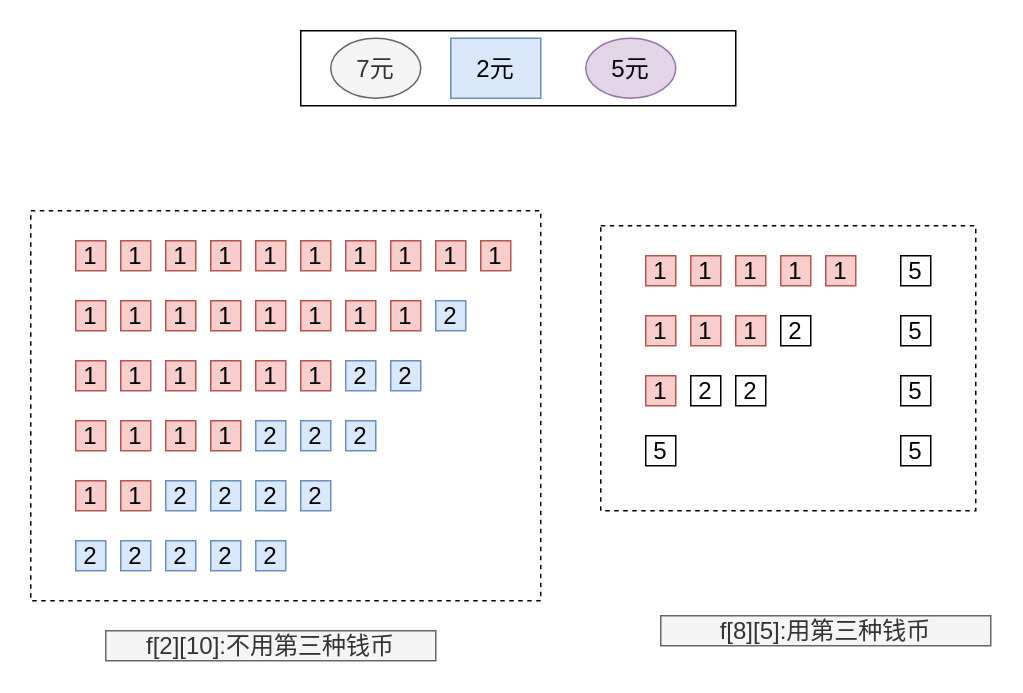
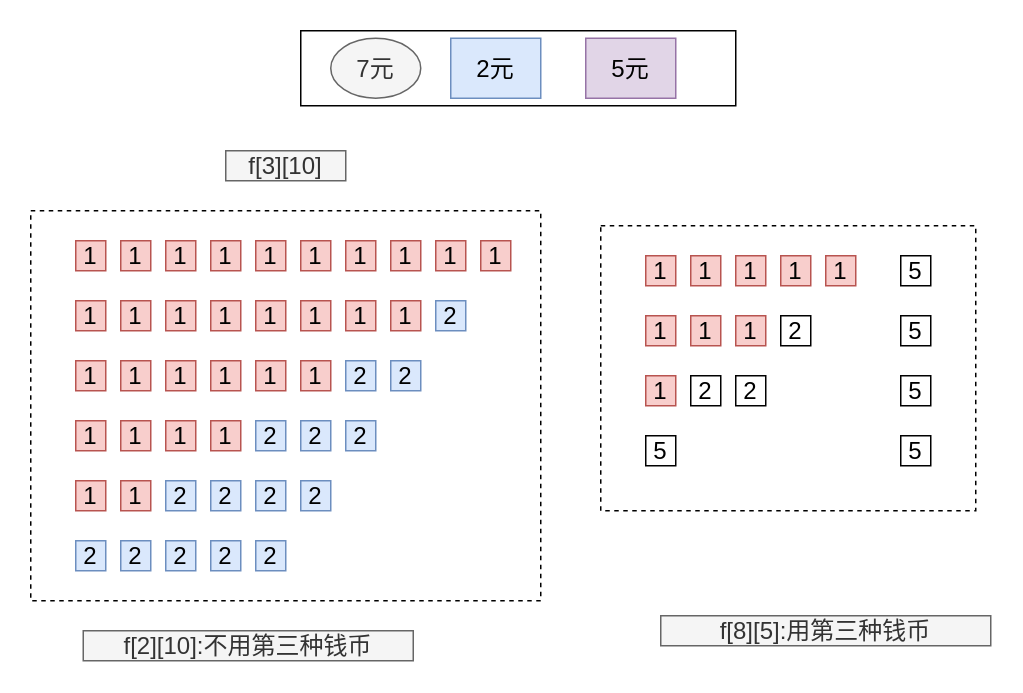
  <mxCell id="0" />
  <mxCell id="1" parent="0" />
  <mxCell id="2" value="" style="rounded=0;whiteSpace=wrap;html=1;fontSize=16;" vertex="1" parent="1"><mxGeometry x="200" y="20" width="290" height="50" as="geometry" /></mxCell>
  <mxCell id="3" value="1" style="rounded=0;whiteSpace=wrap;html=1;fillColor=#f8cecc;strokeColor=#b85450;fontSize=16;" vertex="1" parent="1"><mxGeometry x="50" y="160" width="20" height="20" as="geometry" /></mxCell>
  <mxCell id="4" value="1" style="rounded=0;whiteSpace=wrap;html=1;fillColor=#f8cecc;strokeColor=#b85450;fontSize=16;" vertex="1" parent="1"><mxGeometry x="80" y="160" width="20" height="20" as="geometry" /></mxCell>
  <mxCell id="5" value="1" style="rounded=0;whiteSpace=wrap;html=1;fillColor=#f8cecc;strokeColor=#b85450;fontSize=16;" vertex="1" parent="1"><mxGeometry x="170" y="160" width="20" height="20" as="geometry" /></mxCell>
  <mxCell id="6" value="1" style="rounded=0;whiteSpace=wrap;html=1;fillColor=#f8cecc;strokeColor=#b85450;fontSize=16;" vertex="1" parent="1"><mxGeometry x="140" y="160" width="20" height="20" as="geometry" /></mxCell>
  <mxCell id="7" value="1" style="rounded=0;whiteSpace=wrap;html=1;fillColor=#f8cecc;strokeColor=#b85450;fontSize=16;" vertex="1" parent="1"><mxGeometry x="110" y="160" width="20" height="20" as="geometry" /></mxCell>
  <mxCell id="8" value="1" style="rounded=0;whiteSpace=wrap;html=1;fillColor=#f8cecc;strokeColor=#b85450;fontSize=16;" vertex="1" parent="1"><mxGeometry x="200" y="160" width="20" height="20" as="geometry" /></mxCell>
  <mxCell id="9" value="1" style="rounded=0;whiteSpace=wrap;html=1;fillColor=#f8cecc;strokeColor=#b85450;fontSize=16;" vertex="1" parent="1"><mxGeometry x="230" y="160" width="20" height="20" as="geometry" /></mxCell>
  <mxCell id="10" value="1" style="rounded=0;whiteSpace=wrap;html=1;fillColor=#f8cecc;strokeColor=#b85450;fontSize=16;" vertex="1" parent="1"><mxGeometry x="320" y="160" width="20" height="20" as="geometry" /></mxCell>
  <mxCell id="11" value="1" style="rounded=0;whiteSpace=wrap;html=1;fillColor=#f8cecc;strokeColor=#b85450;fontSize=16;" vertex="1" parent="1"><mxGeometry x="290" y="160" width="20" height="20" as="geometry" /></mxCell>
  <mxCell id="12" value="1" style="rounded=0;whiteSpace=wrap;html=1;fillColor=#f8cecc;strokeColor=#b85450;fontSize=16;" vertex="1" parent="1"><mxGeometry x="260" y="160" width="20" height="20" as="geometry" /></mxCell>
  <mxCell id="13" value="1" style="rounded=0;whiteSpace=wrap;html=1;fillColor=#f8cecc;strokeColor=#b85450;fontSize=16;" vertex="1" parent="1"><mxGeometry x="50" y="200" width="20" height="20" as="geometry" /></mxCell>
  <mxCell id="14" value="1" style="rounded=0;whiteSpace=wrap;html=1;fillColor=#f8cecc;strokeColor=#b85450;fontSize=16;" vertex="1" parent="1"><mxGeometry x="80" y="200" width="20" height="20" as="geometry" /></mxCell>
  <mxCell id="15" value="1" style="rounded=0;whiteSpace=wrap;html=1;fillColor=#f8cecc;strokeColor=#b85450;fontSize=16;" vertex="1" parent="1"><mxGeometry x="170" y="200" width="20" height="20" as="geometry" /></mxCell>
  <mxCell id="16" value="1" style="rounded=0;whiteSpace=wrap;html=1;fillColor=#f8cecc;strokeColor=#b85450;fontSize=16;" vertex="1" parent="1"><mxGeometry x="140" y="200" width="20" height="20" as="geometry" /></mxCell>
  <mxCell id="17" value="1" style="rounded=0;whiteSpace=wrap;html=1;fillColor=#f8cecc;strokeColor=#b85450;fontSize=16;" vertex="1" parent="1"><mxGeometry x="110" y="200" width="20" height="20" as="geometry" /></mxCell>
  <mxCell id="18" value="1" style="rounded=0;whiteSpace=wrap;html=1;fillColor=#f8cecc;strokeColor=#b85450;fontSize=16;" vertex="1" parent="1"><mxGeometry x="200" y="200" width="20" height="20" as="geometry" /></mxCell>
  <mxCell id="19" value="1" style="rounded=0;whiteSpace=wrap;html=1;fillColor=#f8cecc;strokeColor=#b85450;fontSize=16;" vertex="1" parent="1"><mxGeometry x="230" y="200" width="20" height="20" as="geometry" /></mxCell>
  <mxCell id="20" value="2" style="rounded=0;whiteSpace=wrap;html=1;fillColor=#dae8fc;strokeColor=#6c8ebf;fontSize=16;" vertex="1" parent="1"><mxGeometry x="290" y="200" width="20" height="20" as="geometry" /></mxCell>
  <mxCell id="21" value="1" style="rounded=0;whiteSpace=wrap;html=1;fillColor=#f8cecc;strokeColor=#b85450;fontSize=16;" vertex="1" parent="1"><mxGeometry x="260" y="200" width="20" height="20" as="geometry" /></mxCell>
  <mxCell id="22" value="1" style="rounded=0;whiteSpace=wrap;html=1;fillColor=#f8cecc;strokeColor=#b85450;fontSize=16;" vertex="1" parent="1"><mxGeometry x="50" y="240" width="20" height="20" as="geometry" /></mxCell>
  <mxCell id="23" value="1" style="rounded=0;whiteSpace=wrap;html=1;fillColor=#f8cecc;strokeColor=#b85450;fontSize=16;" vertex="1" parent="1"><mxGeometry x="80" y="240" width="20" height="20" as="geometry" /></mxCell>
  <mxCell id="24" value="1" style="rounded=0;whiteSpace=wrap;html=1;fillColor=#f8cecc;strokeColor=#b85450;fontSize=16;" vertex="1" parent="1"><mxGeometry x="170" y="240" width="20" height="20" as="geometry" /></mxCell>
  <mxCell id="25" value="1" style="rounded=0;whiteSpace=wrap;html=1;fillColor=#f8cecc;strokeColor=#b85450;fontSize=16;" vertex="1" parent="1"><mxGeometry x="140" y="240" width="20" height="20" as="geometry" /></mxCell>
  <mxCell id="26" value="1" style="rounded=0;whiteSpace=wrap;html=1;fillColor=#f8cecc;strokeColor=#b85450;fontSize=16;" vertex="1" parent="1"><mxGeometry x="110" y="240" width="20" height="20" as="geometry" /></mxCell>
  <mxCell id="27" value="1" style="rounded=0;whiteSpace=wrap;html=1;fillColor=#f8cecc;strokeColor=#b85450;fontSize=16;" vertex="1" parent="1"><mxGeometry x="200" y="240" width="20" height="20" as="geometry" /></mxCell>
  <mxCell id="28" value="2" style="rounded=0;whiteSpace=wrap;html=1;fillColor=#dae8fc;strokeColor=#6c8ebf;fontSize=16;" vertex="1" parent="1"><mxGeometry x="230" y="240" width="20" height="20" as="geometry" /></mxCell>
  <mxCell id="29" value="2" style="rounded=0;whiteSpace=wrap;html=1;fillColor=#dae8fc;strokeColor=#6c8ebf;fontSize=16;" vertex="1" parent="1"><mxGeometry x="260" y="240" width="20" height="20" as="geometry" /></mxCell>
  <mxCell id="30" value="1" style="rounded=0;whiteSpace=wrap;html=1;fillColor=#f8cecc;strokeColor=#b85450;fontSize=16;" vertex="1" parent="1"><mxGeometry x="50" y="280" width="20" height="20" as="geometry" /></mxCell>
  <mxCell id="31" value="1" style="rounded=0;whiteSpace=wrap;html=1;fillColor=#f8cecc;strokeColor=#b85450;fontSize=16;" vertex="1" parent="1"><mxGeometry x="80" y="280" width="20" height="20" as="geometry" /></mxCell>
  <mxCell id="32" value="2" style="rounded=0;whiteSpace=wrap;html=1;fillColor=#dae8fc;strokeColor=#6c8ebf;fontSize=16;" vertex="1" parent="1"><mxGeometry x="170" y="280" width="20" height="20" as="geometry" /></mxCell>
  <mxCell id="33" value="1" style="rounded=0;whiteSpace=wrap;html=1;fillColor=#f8cecc;strokeColor=#b85450;fontSize=16;" vertex="1" parent="1"><mxGeometry x="140" y="280" width="20" height="20" as="geometry" /></mxCell>
  <mxCell id="34" value="1" style="rounded=0;whiteSpace=wrap;html=1;fillColor=#f8cecc;strokeColor=#b85450;fontSize=16;" vertex="1" parent="1"><mxGeometry x="110" y="280" width="20" height="20" as="geometry" /></mxCell>
  <mxCell id="35" value="2" style="rounded=0;whiteSpace=wrap;html=1;fillColor=#dae8fc;strokeColor=#6c8ebf;fontSize=16;" vertex="1" parent="1"><mxGeometry x="200" y="280" width="20" height="20" as="geometry" /></mxCell>
  <mxCell id="36" value="2" style="rounded=0;whiteSpace=wrap;html=1;fillColor=#dae8fc;strokeColor=#6c8ebf;fontSize=16;" vertex="1" parent="1"><mxGeometry x="230" y="280" width="20" height="20" as="geometry" /></mxCell>
  <mxCell id="37" value="1" style="rounded=0;whiteSpace=wrap;html=1;fillColor=#f8cecc;strokeColor=#b85450;fontSize=16;" vertex="1" parent="1"><mxGeometry x="50" y="320" width="20" height="20" as="geometry" /></mxCell>
  <mxCell id="38" value="1" style="rounded=0;whiteSpace=wrap;html=1;fillColor=#f8cecc;strokeColor=#b85450;fontSize=16;" vertex="1" parent="1"><mxGeometry x="80" y="320" width="20" height="20" as="geometry" /></mxCell>
  <mxCell id="39" value="2" style="rounded=0;whiteSpace=wrap;html=1;fillColor=#dae8fc;strokeColor=#6c8ebf;fontSize=16;" vertex="1" parent="1"><mxGeometry x="170" y="320" width="20" height="20" as="geometry" /></mxCell>
  <mxCell id="40" value="2" style="rounded=0;whiteSpace=wrap;html=1;fillColor=#dae8fc;strokeColor=#6c8ebf;fontSize=16;" vertex="1" parent="1"><mxGeometry x="140" y="320" width="20" height="20" as="geometry" /></mxCell>
  <mxCell id="41" value="2" style="rounded=0;whiteSpace=wrap;html=1;fillColor=#dae8fc;strokeColor=#6c8ebf;fontSize=16;" vertex="1" parent="1"><mxGeometry x="110" y="320" width="20" height="20" as="geometry" /></mxCell>
  <mxCell id="42" value="2" style="rounded=0;whiteSpace=wrap;html=1;fillColor=#dae8fc;strokeColor=#6c8ebf;fontSize=16;" vertex="1" parent="1"><mxGeometry x="200" y="320" width="20" height="20" as="geometry" /></mxCell>
  <mxCell id="43" value="2" style="rounded=0;whiteSpace=wrap;html=1;fillColor=#dae8fc;strokeColor=#6c8ebf;fontSize=16;" vertex="1" parent="1"><mxGeometry x="50" y="360" width="20" height="20" as="geometry" /></mxCell>
  <mxCell id="44" value="2" style="rounded=0;whiteSpace=wrap;html=1;fillColor=#dae8fc;strokeColor=#6c8ebf;fontSize=16;" vertex="1" parent="1"><mxGeometry x="80" y="360" width="20" height="20" as="geometry" /></mxCell>
  <mxCell id="45" value="2" style="rounded=0;whiteSpace=wrap;html=1;fillColor=#dae8fc;strokeColor=#6c8ebf;fontSize=16;" vertex="1" parent="1"><mxGeometry x="170" y="360" width="20" height="20" as="geometry" /></mxCell>
  <mxCell id="46" value="2" style="rounded=0;whiteSpace=wrap;html=1;fillColor=#dae8fc;strokeColor=#6c8ebf;fontSize=16;" vertex="1" parent="1"><mxGeometry x="140" y="360" width="20" height="20" as="geometry" /></mxCell>
  <mxCell id="47" value="2" style="rounded=0;whiteSpace=wrap;html=1;fontSize=16;fillColor=#dae8fc;strokeColor=#6c8ebf;" vertex="1" parent="1"><mxGeometry x="110" y="360" width="20" height="20" as="geometry" /></mxCell>
  <mxCell id="48" value="1" style="rounded=0;whiteSpace=wrap;html=1;fillColor=#f8cecc;strokeColor=#b85450;fontSize=16;" vertex="1" parent="1"><mxGeometry x="430" y="170" width="20" height="20" as="geometry" /></mxCell>
  <mxCell id="49" value="1" style="rounded=0;whiteSpace=wrap;html=1;fillColor=#f8cecc;strokeColor=#b85450;fontSize=16;" vertex="1" parent="1"><mxGeometry x="460" y="170" width="20" height="20" as="geometry" /></mxCell>
  <mxCell id="50" value="1" style="rounded=0;whiteSpace=wrap;html=1;fillColor=#f8cecc;strokeColor=#b85450;fontSize=16;" vertex="1" parent="1"><mxGeometry x="550" y="170" width="20" height="20" as="geometry" /></mxCell>
  <mxCell id="51" value="1" style="rounded=0;whiteSpace=wrap;html=1;fillColor=#f8cecc;strokeColor=#b85450;fontSize=16;" vertex="1" parent="1"><mxGeometry x="520" y="170" width="20" height="20" as="geometry" /></mxCell>
  <mxCell id="52" value="1" style="rounded=0;whiteSpace=wrap;html=1;fillColor=#f8cecc;strokeColor=#b85450;fontSize=16;" vertex="1" parent="1"><mxGeometry x="490" y="170" width="20" height="20" as="geometry" /></mxCell>
  <mxCell id="53" value="1" style="rounded=0;whiteSpace=wrap;html=1;fillColor=#f8cecc;strokeColor=#b85450;fontSize=16;" vertex="1" parent="1"><mxGeometry x="430" y="210" width="20" height="20" as="geometry" /></mxCell>
  <mxCell id="54" value="1" style="rounded=0;whiteSpace=wrap;html=1;fillColor=#f8cecc;strokeColor=#b85450;fontSize=16;" vertex="1" parent="1"><mxGeometry x="460" y="210" width="20" height="20" as="geometry" /></mxCell>
  <mxCell id="55" value="1" style="rounded=0;whiteSpace=wrap;html=1;fillColor=#f8cecc;strokeColor=#b85450;fontSize=16;" vertex="1" parent="1"><mxGeometry x="490" y="210" width="20" height="20" as="geometry" /></mxCell>
  <mxCell id="56" value="1" style="rounded=0;whiteSpace=wrap;html=1;fillColor=#f8cecc;strokeColor=#b85450;fontSize=16;" vertex="1" parent="1"><mxGeometry x="430" y="250" width="20" height="20" as="geometry" /></mxCell>
  <mxCell id="57" value="2" style="rounded=0;whiteSpace=wrap;html=1;fontSize=16;" vertex="1" parent="1"><mxGeometry x="460" y="250" width="20" height="20" as="geometry" /></mxCell>
  <mxCell id="58" value="2" style="rounded=0;whiteSpace=wrap;html=1;fontSize=16;" vertex="1" parent="1"><mxGeometry x="490" y="250" width="20" height="20" as="geometry" /></mxCell>
  <mxCell id="59" value="5" style="rounded=0;whiteSpace=wrap;html=1;fontSize=16;" vertex="1" parent="1"><mxGeometry x="430" y="290" width="20" height="20" as="geometry" /></mxCell>
  <mxCell id="60" value="2" style="rounded=0;whiteSpace=wrap;html=1;fontSize=16;" vertex="1" parent="1"><mxGeometry x="520" y="210" width="20" height="20" as="geometry" /></mxCell>
  <mxCell id="61" value="5" style="rounded=0;whiteSpace=wrap;html=1;fontSize=16;" vertex="1" parent="1"><mxGeometry x="600" y="170" width="20" height="20" as="geometry" /></mxCell>
  <mxCell id="62" value="5" style="rounded=0;whiteSpace=wrap;html=1;fontSize=16;" vertex="1" parent="1"><mxGeometry x="600" y="210" width="20" height="20" as="geometry" /></mxCell>
  <mxCell id="63" value="5" style="rounded=0;whiteSpace=wrap;html=1;fontSize=16;" vertex="1" parent="1"><mxGeometry x="600" y="250" width="20" height="20" as="geometry" /></mxCell>
  <mxCell id="64" value="5" style="rounded=0;whiteSpace=wrap;html=1;fontSize=16;" vertex="1" parent="1"><mxGeometry x="600" y="290" width="20" height="20" as="geometry" /></mxCell>
  <mxCell id="65" value="7元" style="ellipse;whiteSpace=wrap;html=1;fontSize=16;fillColor=#f5f5f5;strokeColor=#666666;fontColor=#333333;" vertex="1" parent="1"><mxGeometry x="220" y="25" width="60" height="40" as="geometry" /></mxCell>
  <mxCell id="66" value="2元" style="whiteSpace=wrap;html=1;fontSize=16;fillColor=#dae8fc;strokeColor=#6c8ebf;rounded=0;" vertex="1" parent="1"><mxGeometry x="300" y="25" width="60" height="40" as="geometry" /></mxCell>
- <mxCell id="67" value="5元" style="ellipse;whiteSpace=wrap;html=1;fontSize=16;fillColor=#e1d5e7;strokeColor=#9673a6;" vertex="1" parent="1"><mxGeometry x="390" y="25" width="60" height="40" as="geometry" /></mxCell>
- <mxCell id="69" value="f[2][10]:不用第三种钱币" style="text;html=1;strokeColor=#666666;fillColor=#f5f5f5;align=center;verticalAlign=middle;whiteSpace=wrap;rounded=0;fontSize=16;fontColor=#333333;" vertex="1" parent="1"><mxGeometry x="70" y="420" width="220" height="20" as="geometry" /></mxCell>
+ <mxCell id="67" value="5元" style="whiteSpace=wrap;html=1;fontSize=16;fillColor=#e1d5e7;strokeColor=#9673a6;rounded=0;" vertex="1" parent="1"><mxGeometry x="390" y="25" width="60" height="40" as="geometry" /></mxCell>
+ <mxCell id="68" value="f[3][10]" style="text;html=1;strokeColor=#666666;fillColor=#f5f5f5;align=center;verticalAlign=middle;whiteSpace=wrap;rounded=0;fontSize=16;fontColor=#333333;" vertex="1" parent="1"><mxGeometry x="150" y="100" width="80" height="20" as="geometry" /></mxCell>
+ <mxCell id="69" value="f[2][10]:不用第三种钱币" style="text;html=1;strokeColor=#666666;fillColor=#f5f5f5;align=center;verticalAlign=middle;whiteSpace=wrap;rounded=0;fontSize=16;fontColor=#333333;" vertex="1" parent="1"><mxGeometry x="55" y="420" width="220" height="20" as="geometry" /></mxCell>
  <mxCell id="70" value="f[8][5]:用第三种钱币" style="text;html=1;strokeColor=#666666;fillColor=#f5f5f5;align=center;verticalAlign=middle;whiteSpace=wrap;rounded=0;fontSize=16;fontColor=#333333;" vertex="1" parent="1"><mxGeometry x="440" y="410" width="220" height="20" as="geometry" /></mxCell>
  <mxCell id="71" value="" style="rounded=0;whiteSpace=wrap;html=1;fontSize=16;fillColor=none;dashed=1;" vertex="1" parent="1"><mxGeometry x="20" y="140" width="340" height="260" as="geometry" /></mxCell>
  <mxCell id="72" value="" style="rounded=0;whiteSpace=wrap;html=1;fontSize=16;fillColor=none;dashed=1;" vertex="1" parent="1"><mxGeometry x="400" y="150" width="250" height="190" as="geometry" /></mxCell>
